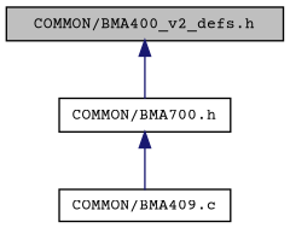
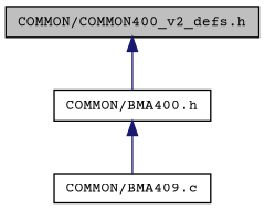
  digraph {
    fontname="Courier Prime"
    node [color=black fillcolor=white fontname="Courier Prime" fontsize=10 shape=record style=filled]
    edge [color=midnightblue dir=back fontname="Courier Prime" fontsize=10 labelfontname=Helvetica labelfontsize=10 style=solid]
-   n1 [fillcolor=grey75 fontcolor=black height=0.2 label="COMMON/BMA400_v2_defs.h" width=0.4]
-   n2 [height=0.2 label="COMMON/BMA700.h" width=0.4]
+   n1 [fillcolor=grey75 fontcolor=black height=0.2 label="COMMON/COMMON400_v2_defs.h" width=0.4]
+   n2 [height=0.2 label="COMMON/BMA400.h" width=0.4]
    n3 [height=0.2 label="COMMON/BMA409.c" width=0.4]
    n1 -> n2
    n2 -> n3
  }
